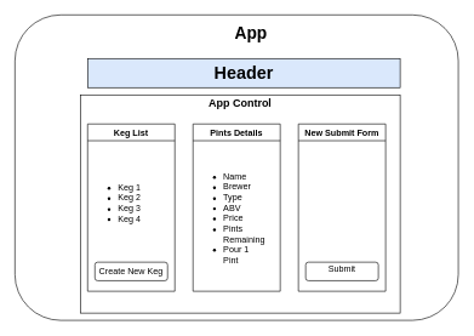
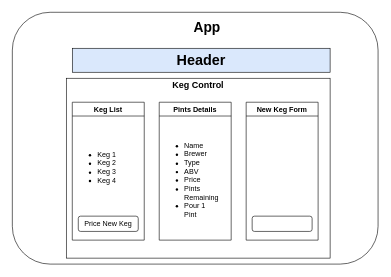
  <mxCell id="0" />
  <mxCell id="1" parent="0" />
  <mxCell id="2" value="" style="rounded=1;whiteSpace=wrap;html=1;fontSize=15;" vertex="1" parent="1"><mxGeometry x="20" y="20" width="610" height="420" as="geometry" /></mxCell>
  <mxCell id="3" value="" style="rounded=0;whiteSpace=wrap;html=1;fontSize=15;" vertex="1" parent="1"><mxGeometry x="110" y="130" width="440" height="300" as="geometry" /></mxCell>
  <mxCell id="4" value="Pints Details" style="swimlane;" vertex="1" parent="1"><mxGeometry x="265" y="170" width="120" height="230" as="geometry" /></mxCell>
  <mxCell id="5" value="&lt;ul&gt;&lt;li&gt;Name&lt;/li&gt;&lt;li&gt;Brewer&lt;/li&gt;&lt;li&gt;Type&lt;/li&gt;&lt;li&gt;ABV&lt;/li&gt;&lt;li&gt;Price&lt;/li&gt;&lt;li&gt;Pints Remaining&lt;/li&gt;&lt;li&gt;Pour 1 Pint&lt;/li&gt;&lt;/ul&gt;" style="text;strokeColor=none;fillColor=none;html=1;whiteSpace=wrap;verticalAlign=middle;overflow=hidden;" vertex="1" parent="4"><mxGeometry y="40" width="100" height="180" as="geometry" /></mxCell>
  <mxCell id="6" value="&lt;b&gt;&lt;font style=&quot;font-size: 24px&quot;&gt;Header&lt;/font&gt;&lt;/b&gt;" style="rounded=0;whiteSpace=wrap;html=1;fillColor=#dae8fc;" vertex="1" parent="1"><mxGeometry x="120" y="80" width="430" height="40" as="geometry" /></mxCell>
- <mxCell id="7" value="New Submit Form" style="swimlane;" vertex="1" parent="1"><mxGeometry x="410" y="170" width="120" height="230" as="geometry" /></mxCell>
+ <mxCell id="7" value="New Keg Form" style="swimlane;" vertex="1" parent="1"><mxGeometry x="410" y="170" width="120" height="230" as="geometry" /></mxCell>
  <mxCell id="8" value="" style="rounded=1;whiteSpace=wrap;html=1;" vertex="1" parent="7"><mxGeometry x="10" y="190" width="100" height="25.5" as="geometry" /></mxCell>
- <mxCell id="9" value="Submit&lt;br&gt;" style="text;html=1;strokeColor=none;fillColor=none;align=center;verticalAlign=middle;whiteSpace=wrap;rounded=0;" vertex="1" parent="7"><mxGeometry x="40" y="190" width="40" height="20" as="geometry" /></mxCell>
  <mxCell id="10" value="" style="group" vertex="1" connectable="0" parent="1"><mxGeometry x="120" y="170" width="120" height="230" as="geometry" /></mxCell>
  <mxCell id="11" value="&lt;ul&gt;&lt;li&gt;Keg 1&lt;/li&gt;&lt;li&gt;Keg 2&lt;/li&gt;&lt;li&gt;Keg 3&lt;/li&gt;&lt;li&gt;Keg 4&lt;/li&gt;&lt;/ul&gt;" style="text;strokeColor=none;fillColor=none;html=1;whiteSpace=wrap;verticalAlign=middle;overflow=hidden;" vertex="1" parent="10"><mxGeometry y="23" width="100" height="172.5" as="geometry" /></mxCell>
  <mxCell id="12" value="Keg List" style="swimlane;startSize=23;" vertex="1" parent="10"><mxGeometry width="120" height="230.0" as="geometry" /></mxCell>
  <mxCell id="13" value="" style="rounded=1;whiteSpace=wrap;html=1;" vertex="1" parent="12"><mxGeometry x="10" y="190" width="100" height="25.5" as="geometry" /></mxCell>
- <mxCell id="14" value="Create New Keg" style="text;html=1;strokeColor=none;fillColor=none;align=center;verticalAlign=middle;whiteSpace=wrap;rounded=0;" vertex="1" parent="12"><mxGeometry x="10" y="192.75" width="100" height="20" as="geometry" /></mxCell>
- <mxCell id="15" value="App Control" style="text;html=1;strokeColor=none;fillColor=none;align=center;verticalAlign=middle;whiteSpace=wrap;rounded=0;fontSize=15;fontStyle=1" vertex="1" parent="1"><mxGeometry x="130" y="130" width="400" height="20" as="geometry" /></mxCell>
+ <mxCell id="14" value="Price New Keg" style="text;html=1;strokeColor=none;fillColor=none;align=center;verticalAlign=middle;whiteSpace=wrap;rounded=0;" vertex="1" parent="12"><mxGeometry x="10" y="192.75" width="100" height="20" as="geometry" /></mxCell>
+ <mxCell id="15" value="Keg Control" style="text;html=1;strokeColor=none;fillColor=none;align=center;verticalAlign=middle;whiteSpace=wrap;rounded=0;fontSize=15;fontStyle=1" vertex="1" parent="1"><mxGeometry x="130" y="130" width="400" height="20" as="geometry" /></mxCell>
  <mxCell id="16" value="&lt;b&gt;&lt;font style=&quot;font-size: 23px&quot;&gt;App&lt;/font&gt;&lt;/b&gt;" style="text;html=1;strokeColor=none;fillColor=none;align=center;verticalAlign=middle;whiteSpace=wrap;rounded=0;fontSize=15;" vertex="1" parent="1"><mxGeometry x="205" y="25" width="280" height="40" as="geometry" /></mxCell>
